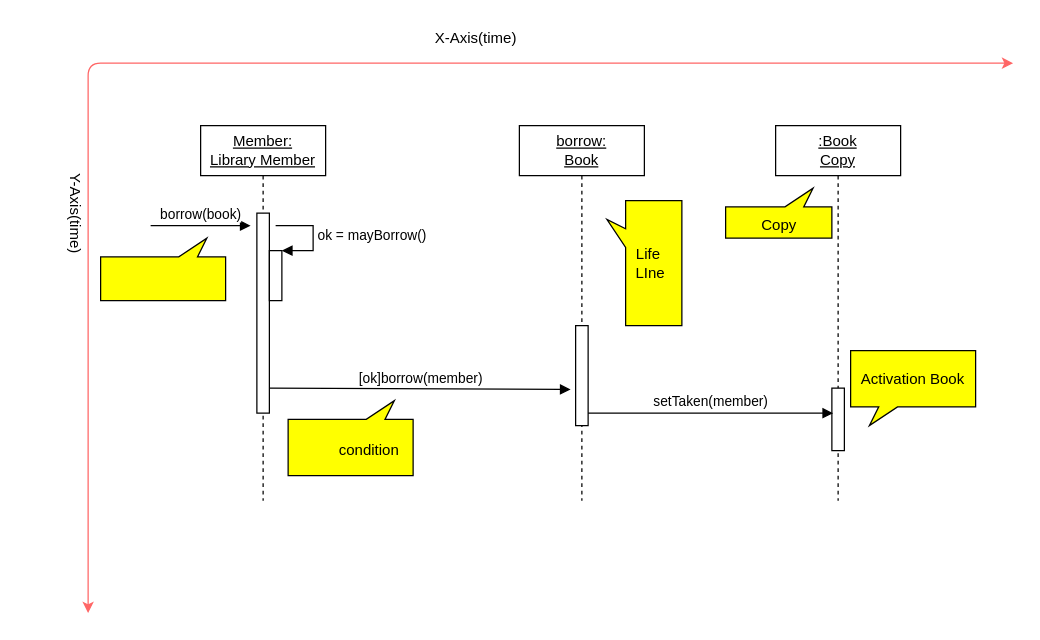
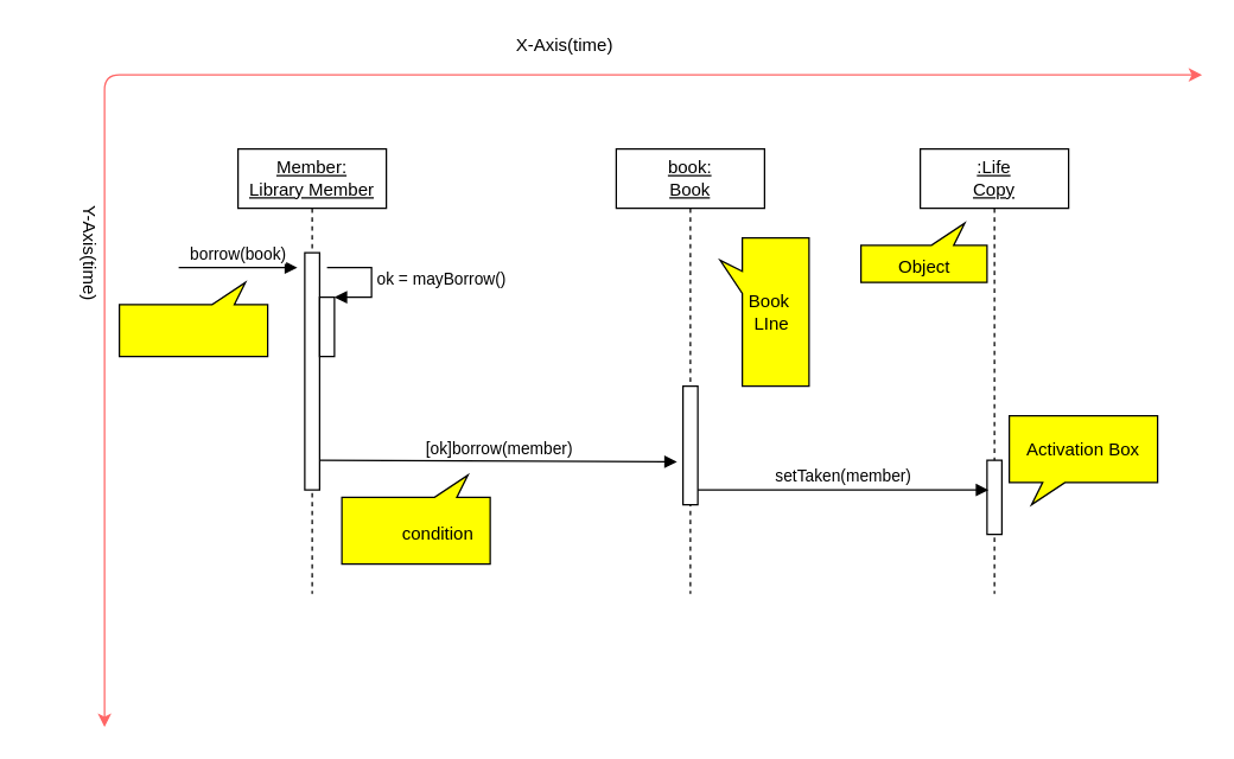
  <mxCell id="0" />
  <mxCell id="1" parent="0" />
  <mxCell id="2" value="" style="endArrow=classic;startArrow=classic;html=1;fillColor=#FF6666;strokeColor=#FF6666;" edge="1" parent="1"><mxGeometry width="50" height="50" relative="1" as="geometry"><mxPoint x="70" y="490" as="sourcePoint" /><mxPoint x="810" y="50" as="targetPoint" /><Array as="points"><mxPoint x="70" y="50" /></Array></mxGeometry></mxCell>
  <mxCell id="3" value="&lt;u&gt;Member:&lt;br&gt;Library Member&lt;/u&gt;" style="shape=umlLifeline;perimeter=lifelinePerimeter;whiteSpace=wrap;html=1;container=1;collapsible=0;recursiveResize=0;outlineConnect=0;" vertex="1" parent="1"><mxGeometry x="160" y="100" width="100" height="300" as="geometry" /></mxCell>
- <mxCell id="4" value="&lt;u&gt;borrow:&lt;br&gt;Book&lt;/u&gt;" style="shape=umlLifeline;perimeter=lifelinePerimeter;whiteSpace=wrap;html=1;container=1;collapsible=0;recursiveResize=0;outlineConnect=0;" vertex="1" parent="1"><mxGeometry x="415" y="100" width="100" height="300" as="geometry" /></mxCell>
- <mxCell id="5" value="&lt;u&gt;:Book&lt;br&gt;Copy&lt;/u&gt;" style="shape=umlLifeline;perimeter=lifelinePerimeter;whiteSpace=wrap;html=1;container=1;collapsible=0;recursiveResize=0;outlineConnect=0;" vertex="1" parent="1"><mxGeometry x="620" y="100" width="100" height="300" as="geometry" /></mxCell>
+ <mxCell id="4" value="&lt;u&gt;book:&lt;br&gt;Book&lt;/u&gt;" style="shape=umlLifeline;perimeter=lifelinePerimeter;whiteSpace=wrap;html=1;container=1;collapsible=0;recursiveResize=0;outlineConnect=0;" vertex="1" parent="1"><mxGeometry x="415" y="100" width="100" height="300" as="geometry" /></mxCell>
+ <mxCell id="5" value="&lt;u&gt;:Life&lt;br&gt;Copy&lt;/u&gt;" style="shape=umlLifeline;perimeter=lifelinePerimeter;whiteSpace=wrap;html=1;container=1;collapsible=0;recursiveResize=0;outlineConnect=0;" vertex="1" parent="1"><mxGeometry x="620" y="100" width="100" height="300" as="geometry" /></mxCell>
  <mxCell id="6" value="" style="html=1;points=[];perimeter=orthogonalPerimeter;" vertex="1" parent="1"><mxGeometry x="205" y="170" width="10" height="160" as="geometry" /></mxCell>
  <mxCell id="7" value="" style="html=1;points=[];perimeter=orthogonalPerimeter;" vertex="1" parent="1"><mxGeometry x="460" y="260" width="10" height="80" as="geometry" /></mxCell>
  <mxCell id="8" value="" style="html=1;points=[];perimeter=orthogonalPerimeter;" vertex="1" parent="1"><mxGeometry x="665" y="310" width="10" height="50" as="geometry" /></mxCell>
  <mxCell id="9" value="" style="html=1;points=[];perimeter=orthogonalPerimeter;" vertex="1" parent="1"><mxGeometry x="215" y="200" width="10" height="40" as="geometry" /></mxCell>
  <mxCell id="10" value="ok = mayBorrow()" style="edgeStyle=orthogonalEdgeStyle;html=1;align=left;spacingLeft=2;endArrow=block;rounded=0;entryX=1;entryY=0;strokeColor=#000000;fillColor=#FF6666;" edge="1" target="9" parent="1"><mxGeometry relative="1" as="geometry"><mxPoint x="220" y="180" as="sourcePoint" /><Array as="points"><mxPoint x="250" y="180" /><mxPoint x="250" y="200" /></Array></mxGeometry></mxCell>
  <mxCell id="11" value="borrow(book)" style="html=1;verticalAlign=bottom;endArrow=block;strokeColor=#000000;fillColor=#FF6666;" edge="1" parent="1"><mxGeometry width="80" relative="1" as="geometry"><mxPoint x="120" y="180" as="sourcePoint" /><mxPoint x="200" y="180" as="targetPoint" /></mxGeometry></mxCell>
  <mxCell id="12" value="[ok]borrow(member)&lt;br&gt;" style="html=1;verticalAlign=bottom;endArrow=block;strokeColor=#000000;fillColor=#FF6666;entryX=-0.4;entryY=0.638;entryDx=0;entryDy=0;entryPerimeter=0;" edge="1" parent="1" target="7"><mxGeometry width="80" relative="1" as="geometry"><mxPoint x="215" y="310" as="sourcePoint" /><mxPoint x="295" y="310" as="targetPoint" /></mxGeometry></mxCell>
  <mxCell id="13" value="setTaken(member)&lt;br&gt;" style="html=1;verticalAlign=bottom;endArrow=block;strokeColor=#000000;fillColor=#FF6666;entryX=0.1;entryY=0.4;entryDx=0;entryDy=0;entryPerimeter=0;" edge="1" parent="1" target="8"><mxGeometry width="80" relative="1" as="geometry"><mxPoint x="470" y="330" as="sourcePoint" /><mxPoint x="550" y="330" as="targetPoint" /></mxGeometry></mxCell>
  <mxCell id="14" value="X-Axis(time)" style="text;html=1;align=center;verticalAlign=middle;resizable=0;points=[];autosize=1;strokeColor=none;fillColor=none;" vertex="1" parent="1"><mxGeometry x="330" y="20" width="100" height="20" as="geometry" /></mxCell>
  <mxCell id="15" value="Y-Axis(time)" style="text;html=1;align=center;verticalAlign=middle;resizable=0;points=[];autosize=1;strokeColor=none;fillColor=none;rotation=90;" vertex="1" parent="1"><mxGeometry x="20" y="160" width="80" height="20" as="geometry" /></mxCell>
  <mxCell id="16" value="" style="whiteSpace=wrap;html=1;shape=mxgraph.basic.rectCallout;dx=30;dy=15;boundedLbl=1;rotation=-180;fillColor=#FFFF00;" vertex="1" parent="1"><mxGeometry x="80" y="190" width="100" height="50" as="geometry" /></mxCell>
  <mxCell id="17" value="" style="whiteSpace=wrap;html=1;shape=mxgraph.basic.rectCallout;dx=30;dy=15;boundedLbl=1;rotation=-180;fillColor=#FFFF00;" vertex="1" parent="1"><mxGeometry x="230" y="320" width="100" height="60" as="geometry" /></mxCell>
  <mxCell id="18" value="condition" style="text;html=1;strokeColor=none;fillColor=none;align=center;verticalAlign=middle;whiteSpace=wrap;rounded=0;" vertex="1" parent="1"><mxGeometry x="275" y="350" width="40" height="20" as="geometry" /></mxCell>
  <mxCell id="19" value="" style="whiteSpace=wrap;html=1;shape=mxgraph.basic.rectCallout;dx=30;dy=15;boundedLbl=1;rotation=90;fillColor=#FFFF00;" vertex="1" parent="1"><mxGeometry x="465" y="180" width="100" height="60" as="geometry" /></mxCell>
- <mxCell id="20" value="Life&amp;nbsp;&lt;br&gt;LIne" style="text;html=1;strokeColor=none;fillColor=none;align=center;verticalAlign=middle;whiteSpace=wrap;rounded=0;" vertex="1" parent="1"><mxGeometry x="500" y="200" width="40" height="20" as="geometry" /></mxCell>
+ <mxCell id="20" value="Book&amp;nbsp;&lt;br&gt;LIne" style="text;html=1;strokeColor=none;fillColor=none;align=center;verticalAlign=middle;whiteSpace=wrap;rounded=0;" vertex="1" parent="1"><mxGeometry x="500" y="200" width="40" height="20" as="geometry" /></mxCell>
  <mxCell id="21" value="" style="whiteSpace=wrap;html=1;shape=mxgraph.basic.rectCallout;dx=30;dy=15;boundedLbl=1;rotation=-180;fillColor=#FFFF00;" vertex="1" parent="1"><mxGeometry x="580" y="150" width="85" height="40" as="geometry" /></mxCell>
- <mxCell id="22" value="Copy" style="text;html=1;strokeColor=none;fillColor=none;align=center;verticalAlign=middle;whiteSpace=wrap;rounded=0;" vertex="1" parent="1"><mxGeometry x="602.5" y="170" width="40" height="20" as="geometry" /></mxCell>
- <mxCell id="23" value="Activation Book" style="whiteSpace=wrap;html=1;shape=mxgraph.basic.rectCallout;dx=30;dy=15;boundedLbl=1;fillColor=#FFFF00;" vertex="1" parent="1"><mxGeometry x="680" y="280" width="100" height="60" as="geometry" /></mxCell>
+ <mxCell id="22" value="Object" style="text;html=1;strokeColor=none;fillColor=none;align=center;verticalAlign=middle;whiteSpace=wrap;rounded=0;" vertex="1" parent="1"><mxGeometry x="602.5" y="170" width="40" height="20" as="geometry" /></mxCell>
+ <mxCell id="23" value="Activation Box" style="whiteSpace=wrap;html=1;shape=mxgraph.basic.rectCallout;dx=30;dy=15;boundedLbl=1;fillColor=#FFFF00;" vertex="1" parent="1"><mxGeometry x="680" y="280" width="100" height="60" as="geometry" /></mxCell>
